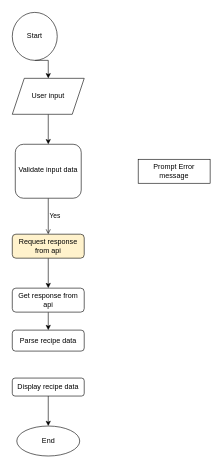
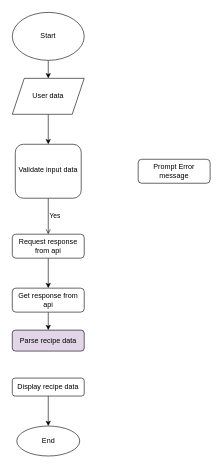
  <mxCell id="0" />
  <mxCell id="1" parent="0" />
  <mxCell id="2" style="edgeStyle=orthogonalEdgeStyle;rounded=0;orthogonalLoop=1;jettySize=auto;html=1;exitX=0.5;exitY=1;exitDx=0;exitDy=0;entryX=0.5;entryY=0;entryDx=0;entryDy=0;endArrow=open;" edge="1" parent="1" source="4" target="11"><mxGeometry relative="1" as="geometry" /></mxCell>
  <mxCell id="3" value="Yes" style="edgeLabel;html=1;align=center;verticalAlign=middle;resizable=0;points=[];" vertex="1" connectable="0" parent="2"><mxGeometry x="-0.05" y="2" relative="1" as="geometry"><mxPoint x="8" as="offset" /></mxGeometry></mxCell>
  <mxCell id="4" value="Validate input data" style="whiteSpace=wrap;html=1;shadow=0;fontFamily=Helvetica;fontSize=12;align=center;strokeWidth=1;spacing=6;spacingTop=-4;rounded=1;" parent="1" vertex="1"><mxGeometry x="25" y="240" width="110" height="90" as="geometry" /></mxCell>
- <mxCell id="5" value="Prompt Error message" style="whiteSpace=wrap;html=1;fontSize=12;glass=0;strokeWidth=1;shadow=0;rounded=0;" parent="1" vertex="1"><mxGeometry x="230" y="265" width="120" height="40" as="geometry" /></mxCell>
+ <mxCell id="5" value="Prompt Error message" style="rounded=1;whiteSpace=wrap;html=1;fontSize=12;glass=0;strokeWidth=1;shadow=0;" parent="1" vertex="1"><mxGeometry x="230" y="265" width="120" height="40" as="geometry" /></mxCell>
  <mxCell id="6" style="edgeStyle=orthogonalEdgeStyle;rounded=0;orthogonalLoop=1;jettySize=auto;html=1;exitX=0.5;exitY=1;exitDx=0;exitDy=0;entryX=0.5;entryY=0;entryDx=0;entryDy=0;" edge="1" parent="1" source="7" target="9"><mxGeometry relative="1" as="geometry" /></mxCell>
- <mxCell id="7" value="Start" style="ellipse;whiteSpace=wrap;html=1;" vertex="1" parent="1"><mxGeometry x="20" y="20" width="75" height="80" as="geometry" /></mxCell>
+ <mxCell id="7" value="Start" style="ellipse;whiteSpace=wrap;html=1;" vertex="1" parent="1"><mxGeometry x="20" y="20" width="120" height="80" as="geometry" /></mxCell>
  <mxCell id="8" style="edgeStyle=orthogonalEdgeStyle;rounded=0;orthogonalLoop=1;jettySize=auto;html=1;exitX=0.5;exitY=1;exitDx=0;exitDy=0;entryX=0.5;entryY=0;entryDx=0;entryDy=0;" edge="1" parent="1" source="9" target="4"><mxGeometry relative="1" as="geometry" /></mxCell>
- <mxCell id="9" value="User input" style="shape=parallelogram;perimeter=parallelogramPerimeter;whiteSpace=wrap;html=1;fixedSize=1;" vertex="1" parent="1"><mxGeometry x="20" y="130" width="120" height="60" as="geometry" /></mxCell>
+ <mxCell id="9" value="User data" style="shape=parallelogram;perimeter=parallelogramPerimeter;whiteSpace=wrap;html=1;fixedSize=1;" vertex="1" parent="1"><mxGeometry x="20" y="130" width="120" height="60" as="geometry" /></mxCell>
  <mxCell id="10" style="edgeStyle=orthogonalEdgeStyle;rounded=0;orthogonalLoop=1;jettySize=auto;html=1;exitX=0.5;exitY=1;exitDx=0;exitDy=0;" edge="1" parent="1" source="11" target="13"><mxGeometry relative="1" as="geometry" /></mxCell>
- <mxCell id="11" value="Request response from api" style="rounded=1;whiteSpace=wrap;html=1;fillColor=#fff2cc;" vertex="1" parent="1"><mxGeometry x="20" y="390" width="120" height="40" as="geometry" /></mxCell>
+ <mxCell id="11" value="Request response from api" style="rounded=1;whiteSpace=wrap;html=1;" vertex="1" parent="1"><mxGeometry x="20" y="390" width="120" height="40" as="geometry" /></mxCell>
  <mxCell id="12" style="edgeStyle=orthogonalEdgeStyle;rounded=0;orthogonalLoop=1;jettySize=auto;html=1;exitX=0.5;exitY=1;exitDx=0;exitDy=0;entryX=0.5;entryY=0;entryDx=0;entryDy=0;" edge="1" parent="1" source="13" target="14"><mxGeometry relative="1" as="geometry" /></mxCell>
  <mxCell id="13" value="Get response from api" style="rounded=1;whiteSpace=wrap;html=1;" vertex="1" parent="1"><mxGeometry x="20" y="480" width="120" height="40" as="geometry" /></mxCell>
- <mxCell id="14" value="Parse recipe data" style="rounded=1;whiteSpace=wrap;html=1;" vertex="1" parent="1"><mxGeometry x="20" y="550" width="120" height="35" as="geometry" /></mxCell>
+ <mxCell id="14" value="Parse recipe data" style="rounded=1;whiteSpace=wrap;html=1;fillColor=#e1d5e7;" vertex="1" parent="1"><mxGeometry x="20" y="550" width="120" height="35" as="geometry" /></mxCell>
  <mxCell id="15" style="edgeStyle=orthogonalEdgeStyle;rounded=0;orthogonalLoop=1;jettySize=auto;html=1;exitX=0.5;exitY=1;exitDx=0;exitDy=0;entryX=0.5;entryY=0;entryDx=0;entryDy=0;" edge="1" parent="1" source="16" target="17"><mxGeometry relative="1" as="geometry" /></mxCell>
  <mxCell id="16" value="Display recipe data" style="rounded=1;whiteSpace=wrap;html=1;" vertex="1" parent="1"><mxGeometry x="20" y="630" width="120" height="30" as="geometry" /></mxCell>
  <mxCell id="17" value="End" style="ellipse;whiteSpace=wrap;html=1;" vertex="1" parent="1"><mxGeometry x="27.5" y="710" width="105" height="50" as="geometry" /></mxCell>
